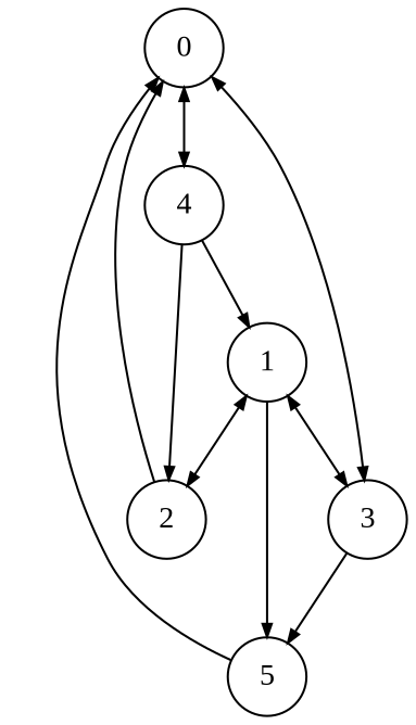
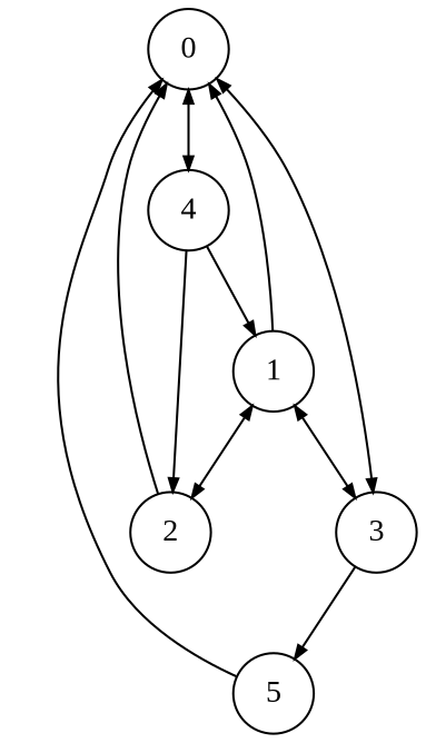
  digraph {
    fontname="Liberation Serif"
    normalize=true
    scale=1.2
    node [fixedsize=true fontname="Liberation Serif" shape=circle]
    edge [arrowsize=0.6 fontname="Liberation Serif"]
    0 [width=0.5]
    3 [width=0.5]
    4 [width=0.5]
    5 [width=0.5]
    1 [width=0.5]
    2 [width=0.5]
    0 -> 3 [dir=both]
    0 -> 4 [dir=both]
    3 -> 5
    4 -> 1
    4 -> 2
    5 -> 0
    1 -> 3 [dir=both]
-   1 -> 5
+   1 -> 0
    1 -> 2 [dir=both]
    2 -> 0
  }
